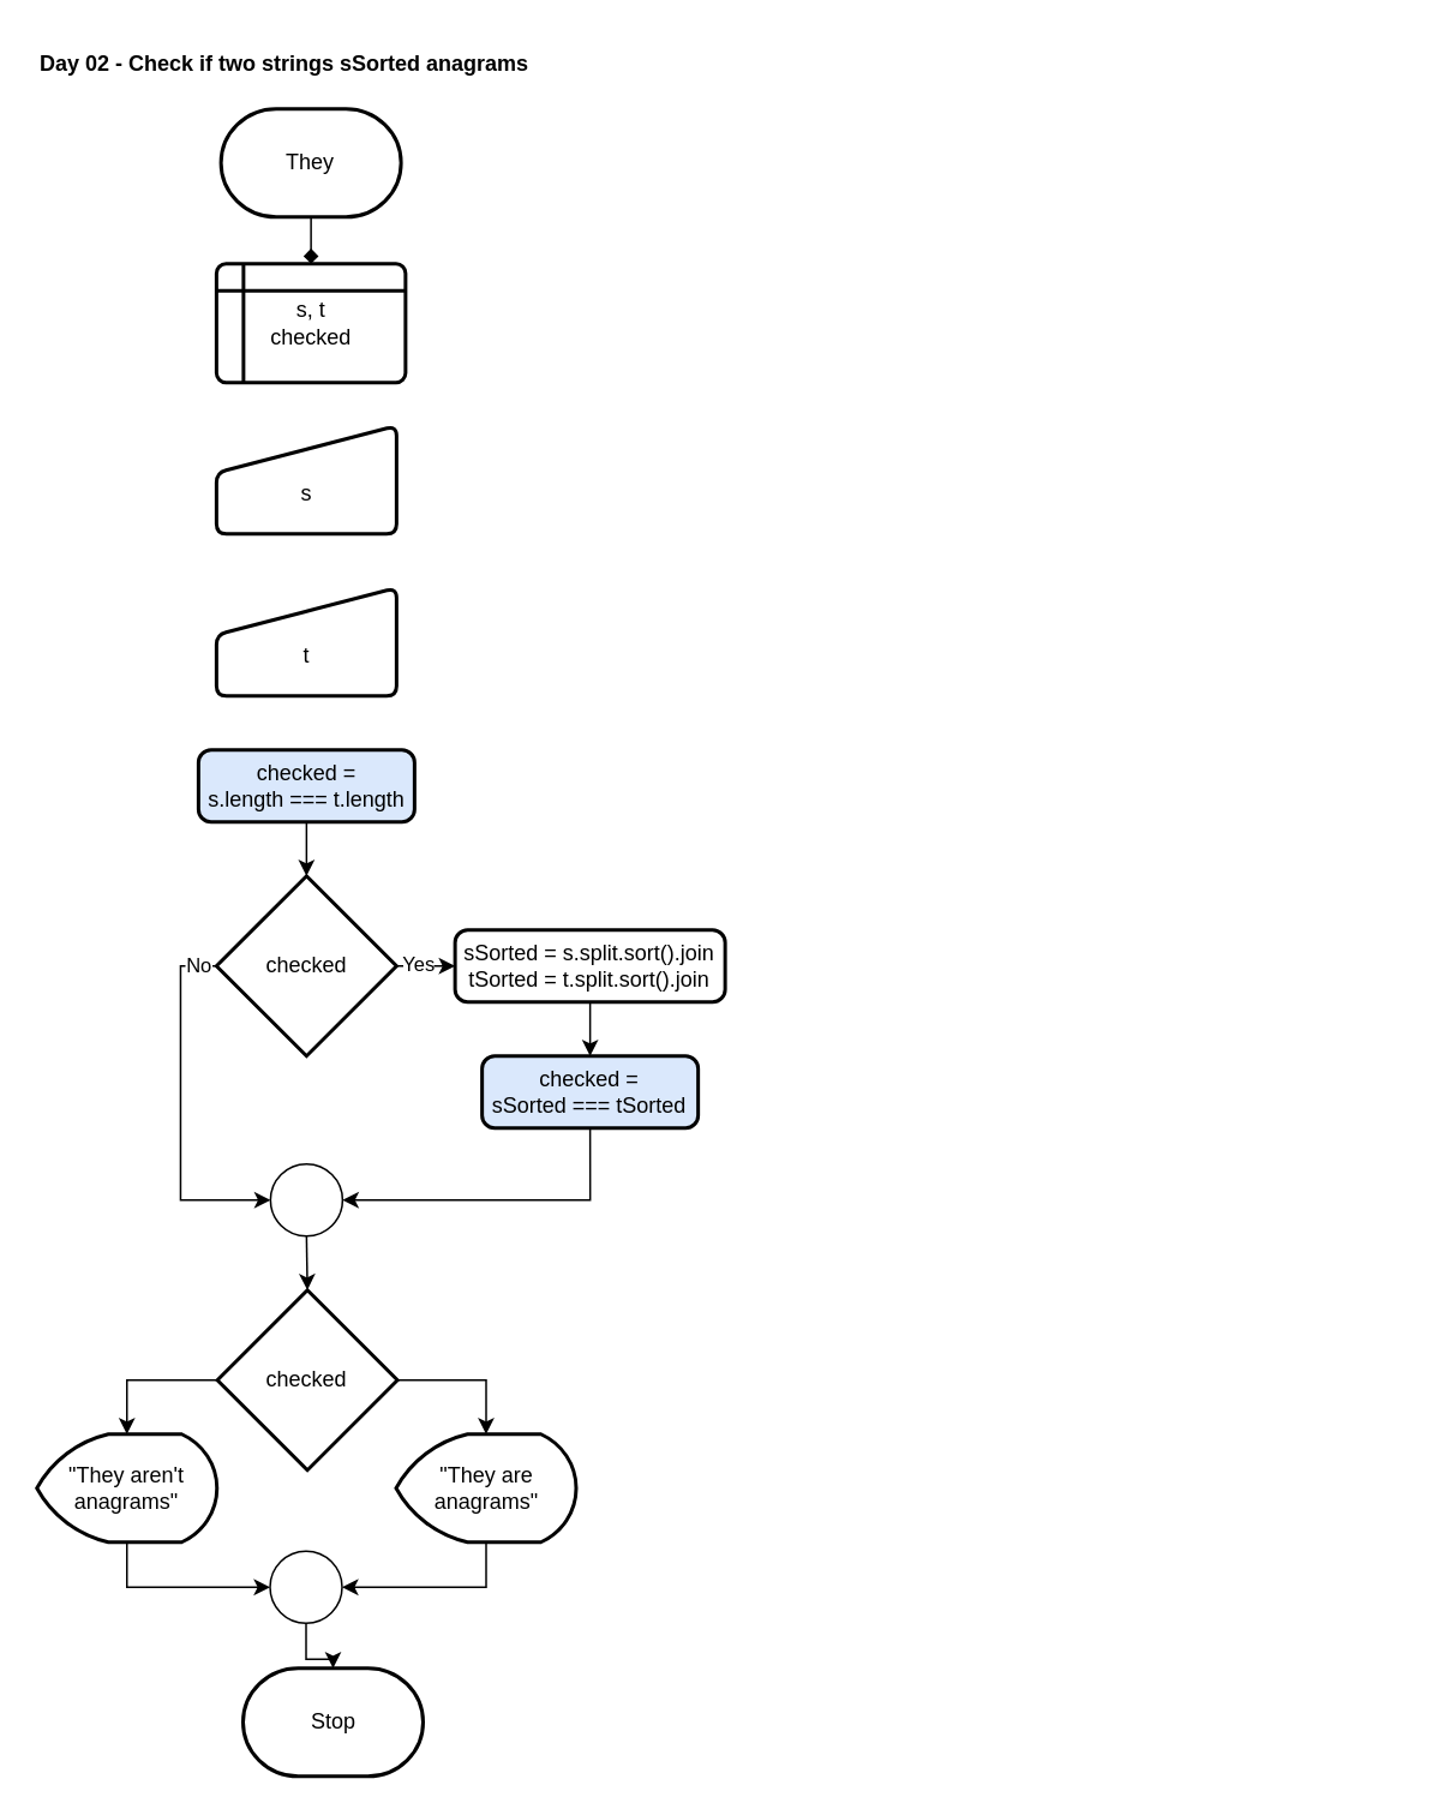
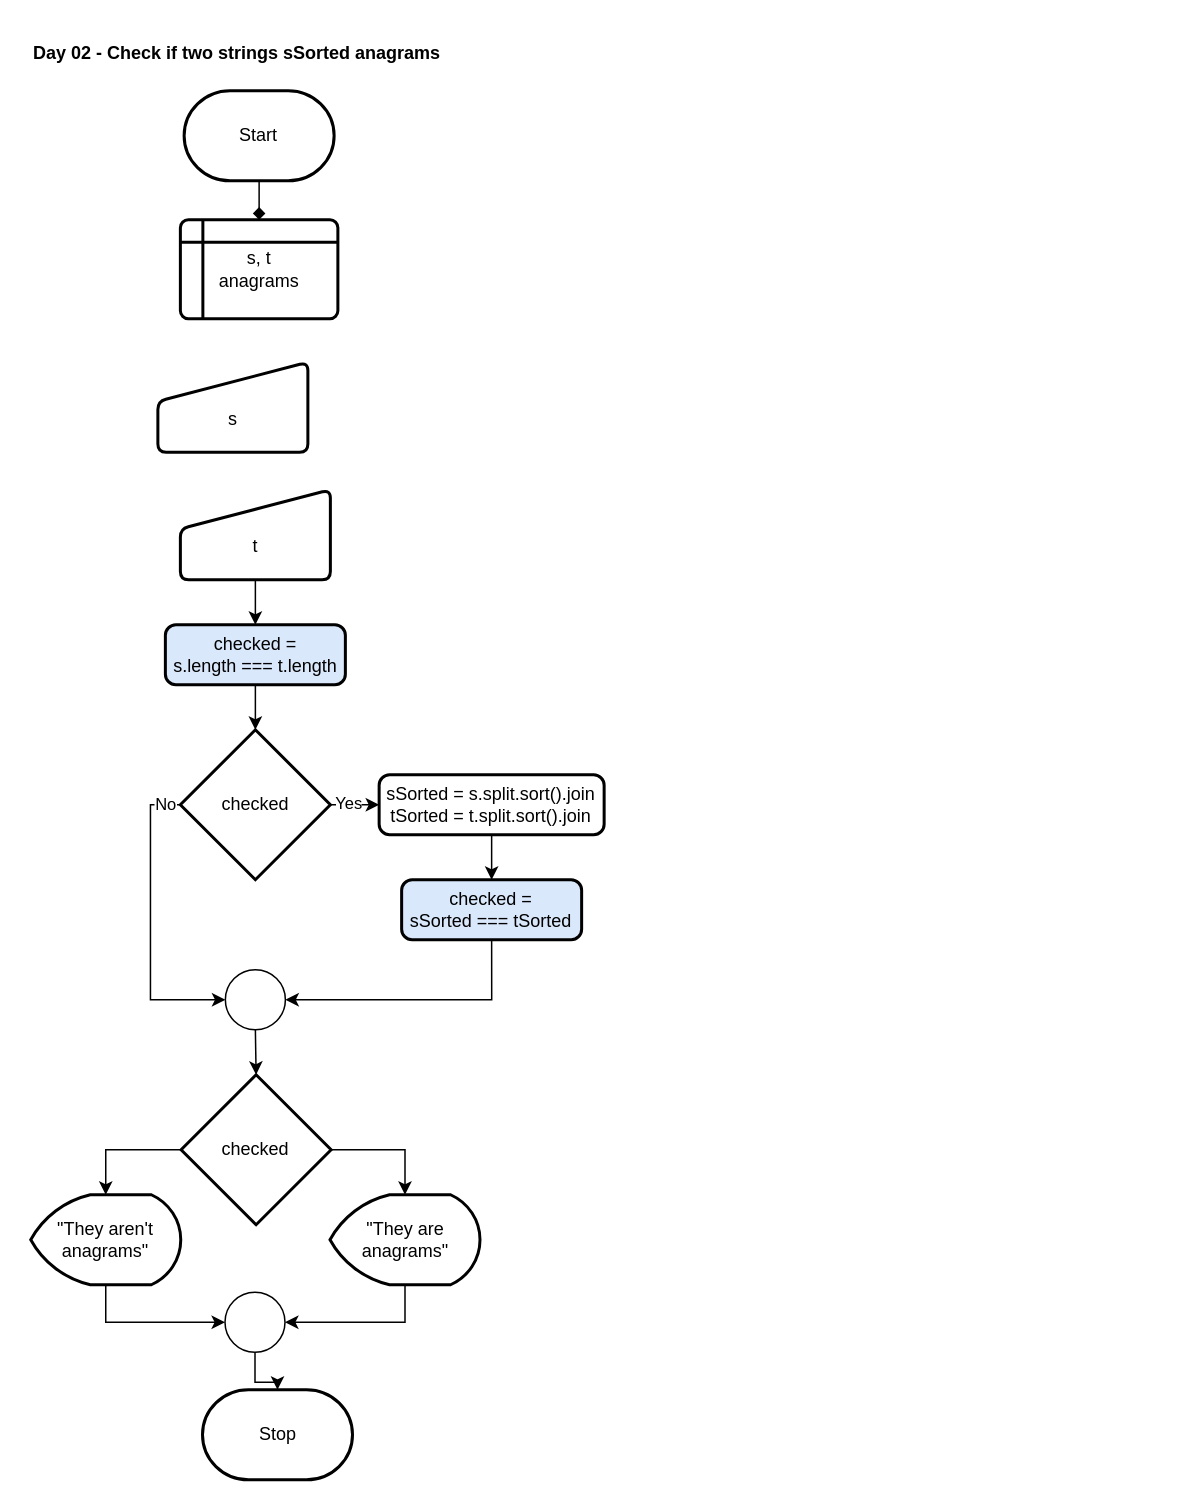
  <mxCell id="0" />
  <mxCell id="1" parent="0" />
  <mxCell id="2" value="Day 02 - Check if two strings sSorted anagrams" style="text;html=1;align=left;verticalAlign=middle;whiteSpace=wrap;rounded=0;fontStyle=1" parent="1" vertex="1"><mxGeometry x="20" y="20" width="760" height="30" as="geometry" /></mxCell>
  <mxCell id="3" style="edgeStyle=orthogonalEdgeStyle;rounded=0;orthogonalLoop=1;jettySize=auto;html=1;exitX=0.5;exitY=1;exitDx=0;exitDy=0;exitPerimeter=0;entryX=0.5;entryY=0;entryDx=0;entryDy=0;endArrow=diamond;" parent="1" source="4" target="5" edge="1"><mxGeometry relative="1" as="geometry" /></mxCell>
- <mxCell id="4" value="They" style="strokeWidth=2;html=1;shape=mxgraph.flowchart.terminator;whiteSpace=wrap;" parent="1" vertex="1"><mxGeometry x="122.25" y="60" width="100" height="60" as="geometry" /></mxCell>
- <mxCell id="5" value="&lt;div&gt;s, t&lt;/div&gt;&lt;div&gt;checked&lt;/div&gt;" style="shape=internalStorage;whiteSpace=wrap;html=1;dx=15;dy=15;rounded=1;arcSize=8;strokeWidth=2;" parent="1" vertex="1"><mxGeometry x="119.75" y="146" width="105" height="66" as="geometry" /></mxCell>
- <mxCell id="6" value="&lt;br&gt;&lt;div&gt;s&lt;/div&gt;" style="html=1;strokeWidth=2;shape=manualInput;whiteSpace=wrap;rounded=1;size=26;arcSize=11;" parent="1" vertex="1"><mxGeometry x="119.75" y="236" width="100" height="60" as="geometry" /></mxCell>
+ <mxCell id="4" value="Start" style="strokeWidth=2;html=1;shape=mxgraph.flowchart.terminator;whiteSpace=wrap;" parent="1" vertex="1"><mxGeometry x="122.25" y="60" width="100" height="60" as="geometry" /></mxCell>
+ <mxCell id="5" value="&lt;div&gt;s, t&lt;/div&gt;&lt;div&gt;anagrams&lt;/div&gt;" style="shape=internalStorage;whiteSpace=wrap;html=1;dx=15;dy=15;rounded=1;arcSize=8;strokeWidth=2;" parent="1" vertex="1"><mxGeometry x="119.75" y="146" width="105" height="66" as="geometry" /></mxCell>
+ <mxCell id="6" value="&lt;br&gt;&lt;div&gt;s&lt;/div&gt;" style="html=1;strokeWidth=2;shape=manualInput;whiteSpace=wrap;rounded=1;size=26;arcSize=11;" parent="1" vertex="1"><mxGeometry x="104.75" y="241" width="100" height="60" as="geometry" /></mxCell>
  <mxCell id="7" value="&lt;br&gt;&lt;div&gt;t&lt;/div&gt;" style="html=1;strokeWidth=2;shape=manualInput;whiteSpace=wrap;rounded=1;size=26;arcSize=11;" parent="1" vertex="1"><mxGeometry x="119.75" y="326" width="100" height="60" as="geometry" /></mxCell>
+ <mxCell id="8" style="edgeStyle=orthogonalEdgeStyle;rounded=0;orthogonalLoop=1;jettySize=auto;html=1;exitX=0.5;exitY=1;exitDx=0;exitDy=0;entryX=0.5;entryY=0;entryDx=0;entryDy=0;" parent="1" source="7" target="9" edge="1"><mxGeometry relative="1" as="geometry"><mxPoint x="169.75" y="406" as="targetPoint" /></mxGeometry></mxCell>
  <mxCell id="9" value="checked =&lt;div&gt;s.length === t.length&lt;/div&gt;" style="rounded=1;whiteSpace=wrap;html=1;absoluteArcSize=1;arcSize=14;strokeWidth=2;fillColor=#dae8fc;" vertex="1" parent="1"><mxGeometry x="109.75" y="416" width="120" height="40" as="geometry" /></mxCell>
  <mxCell id="10" style="edgeStyle=orthogonalEdgeStyle;rounded=0;orthogonalLoop=1;jettySize=auto;html=1;exitX=1;exitY=0.5;exitDx=0;exitDy=0;exitPerimeter=0;entryX=0;entryY=0.5;entryDx=0;entryDy=0;" edge="1" parent="1" source="12" target="15"><mxGeometry relative="1" as="geometry" /></mxCell>
  <mxCell id="11" value="Yes" style="edgeLabel;html=1;align=center;verticalAlign=middle;resizable=0;points=[];" vertex="1" connectable="0" parent="10"><mxGeometry x="-0.255" y="2" relative="1" as="geometry"><mxPoint as="offset" /></mxGeometry></mxCell>
  <mxCell id="12" value="checked" style="strokeWidth=2;html=1;shape=mxgraph.flowchart.decision;whiteSpace=wrap;" vertex="1" parent="1"><mxGeometry x="119.75" y="486" width="100" height="100" as="geometry" /></mxCell>
  <mxCell id="13" style="edgeStyle=orthogonalEdgeStyle;rounded=0;orthogonalLoop=1;jettySize=auto;html=1;exitX=0.5;exitY=1;exitDx=0;exitDy=0;entryX=0.5;entryY=0;entryDx=0;entryDy=0;entryPerimeter=0;" edge="1" parent="1" source="9" target="12"><mxGeometry relative="1" as="geometry" /></mxCell>
  <mxCell id="14" style="edgeStyle=orthogonalEdgeStyle;rounded=0;orthogonalLoop=1;jettySize=auto;html=1;exitX=0.5;exitY=1;exitDx=0;exitDy=0;entryX=0.5;entryY=0;entryDx=0;entryDy=0;" edge="1" parent="1" source="15" target="16"><mxGeometry relative="1" as="geometry" /></mxCell>
  <mxCell id="15" value="sSorted = s.split.sort().join&lt;div&gt;tSorted = t.split.sort().join&lt;/div&gt;" style="rounded=1;whiteSpace=wrap;html=1;absoluteArcSize=1;arcSize=14;strokeWidth=2;" vertex="1" parent="1"><mxGeometry x="252.26" y="516" width="150" height="40" as="geometry" /></mxCell>
  <mxCell id="16" value="checked =&lt;div&gt;sSorted === tSorted&lt;/div&gt;" style="rounded=1;whiteSpace=wrap;html=1;absoluteArcSize=1;arcSize=14;strokeWidth=2;fillColor=#dae8fc;" vertex="1" parent="1"><mxGeometry x="267.26" y="586" width="120" height="40" as="geometry" /></mxCell>
  <mxCell id="17" value="" style="verticalLabelPosition=bottom;verticalAlign=top;html=1;shape=mxgraph.flowchart.on-page_reference;" vertex="1" parent="1"><mxGeometry x="149.75" y="646" width="40" height="40" as="geometry" /></mxCell>
  <mxCell id="18" style="edgeStyle=orthogonalEdgeStyle;rounded=0;orthogonalLoop=1;jettySize=auto;html=1;exitX=0.5;exitY=1;exitDx=0;exitDy=0;entryX=1;entryY=0.5;entryDx=0;entryDy=0;entryPerimeter=0;" edge="1" parent="1" source="16" target="17"><mxGeometry relative="1" as="geometry" /></mxCell>
  <mxCell id="19" style="edgeStyle=orthogonalEdgeStyle;rounded=0;orthogonalLoop=1;jettySize=auto;html=1;exitX=0;exitY=0.5;exitDx=0;exitDy=0;exitPerimeter=0;entryX=0;entryY=0.5;entryDx=0;entryDy=0;entryPerimeter=0;" edge="1" parent="1" source="12" target="17"><mxGeometry relative="1" as="geometry" /></mxCell>
  <mxCell id="20" value="No" style="edgeLabel;html=1;align=center;verticalAlign=middle;resizable=0;points=[];" vertex="1" connectable="0" parent="19"><mxGeometry x="-0.887" y="-2" relative="1" as="geometry"><mxPoint x="1" y="1" as="offset" /></mxGeometry></mxCell>
  <mxCell id="21" style="edgeStyle=orthogonalEdgeStyle;rounded=0;orthogonalLoop=1;jettySize=auto;html=1;exitX=1;exitY=0.5;exitDx=0;exitDy=0;exitPerimeter=0;" edge="1" parent="1" source="22" target="25"><mxGeometry relative="1" as="geometry" /></mxCell>
  <mxCell id="22" value="checked" style="strokeWidth=2;html=1;shape=mxgraph.flowchart.decision;whiteSpace=wrap;" vertex="1" parent="1"><mxGeometry x="120.25" y="716" width="100" height="100" as="geometry" /></mxCell>
  <mxCell id="23" style="edgeStyle=orthogonalEdgeStyle;rounded=0;orthogonalLoop=1;jettySize=auto;html=1;exitX=0.5;exitY=1;exitDx=0;exitDy=0;exitPerimeter=0;entryX=0.5;entryY=0;entryDx=0;entryDy=0;entryPerimeter=0;" edge="1" parent="1" source="17" target="22"><mxGeometry relative="1" as="geometry" /></mxCell>
  <mxCell id="24" value="&quot;They aren't anagrams&quot;" style="strokeWidth=2;html=1;shape=mxgraph.flowchart.display;whiteSpace=wrap;" vertex="1" parent="1"><mxGeometry x="20" y="796" width="100" height="60" as="geometry" /></mxCell>
  <mxCell id="25" value="&quot;They are anagrams&quot;" style="strokeWidth=2;html=1;shape=mxgraph.flowchart.display;whiteSpace=wrap;" vertex="1" parent="1"><mxGeometry x="219.5" y="796" width="100" height="60" as="geometry" /></mxCell>
  <mxCell id="26" style="edgeStyle=orthogonalEdgeStyle;rounded=0;orthogonalLoop=1;jettySize=auto;html=1;exitX=0;exitY=0.5;exitDx=0;exitDy=0;exitPerimeter=0;entryX=0.5;entryY=0;entryDx=0;entryDy=0;entryPerimeter=0;" edge="1" parent="1" source="22" target="24"><mxGeometry relative="1" as="geometry" /></mxCell>
  <mxCell id="27" value="Stop" style="strokeWidth=2;html=1;shape=mxgraph.flowchart.terminator;whiteSpace=wrap;" vertex="1" parent="1"><mxGeometry x="134.5" y="926" width="100" height="60" as="geometry" /></mxCell>
  <mxCell id="28" style="edgeStyle=orthogonalEdgeStyle;rounded=0;orthogonalLoop=1;jettySize=auto;html=1;exitX=0.5;exitY=1;exitDx=0;exitDy=0;exitPerimeter=0;" edge="1" parent="1" source="29" target="27"><mxGeometry relative="1" as="geometry" /></mxCell>
  <mxCell id="29" value="" style="verticalLabelPosition=bottom;verticalAlign=top;html=1;shape=mxgraph.flowchart.on-page_reference;" vertex="1" parent="1"><mxGeometry x="149.5" y="861" width="40" height="40" as="geometry" /></mxCell>
  <mxCell id="30" style="edgeStyle=orthogonalEdgeStyle;rounded=0;orthogonalLoop=1;jettySize=auto;html=1;exitX=0.5;exitY=1;exitDx=0;exitDy=0;exitPerimeter=0;entryX=1;entryY=0.5;entryDx=0;entryDy=0;entryPerimeter=0;" edge="1" parent="1" source="25" target="29"><mxGeometry relative="1" as="geometry" /></mxCell>
  <mxCell id="31" style="edgeStyle=orthogonalEdgeStyle;rounded=0;orthogonalLoop=1;jettySize=auto;html=1;exitX=0.5;exitY=1;exitDx=0;exitDy=0;exitPerimeter=0;entryX=0;entryY=0.5;entryDx=0;entryDy=0;entryPerimeter=0;" edge="1" parent="1" source="24" target="29"><mxGeometry relative="1" as="geometry" /></mxCell>
